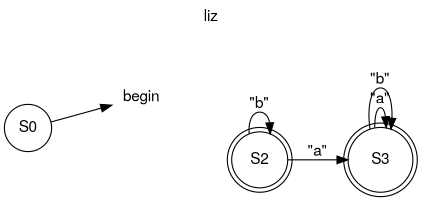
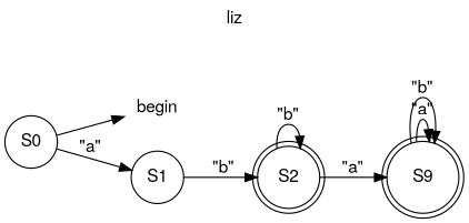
  digraph {
    fontname="Helvetica,Arial,sans-serif"
    label=liz
    labelloc=t
    rankdir=LR
    node [fontname="Helvetica,Arial,sans-serif" shape=circle]
    edge [fontname="Helvetica,Arial,sans-serif"]
    begin [shape=none]
    S0
+   S1
    S2 [shape=doublecircle]
-   S3 [shape=doublecircle]
+   S3 [shape=doublecircle label=S9]
    S0 -> begin
+   S0 -> S1 [label="\"a\""]
+   S1 -> S2 [label="\"b\""]
    S2 -> S2 [label="\"b\""]
    S2 -> S3 [label="\"a\""]
    S3 -> S3 [label="\"a\""]
    S3 -> S3 [label="\"b\""]
  }
